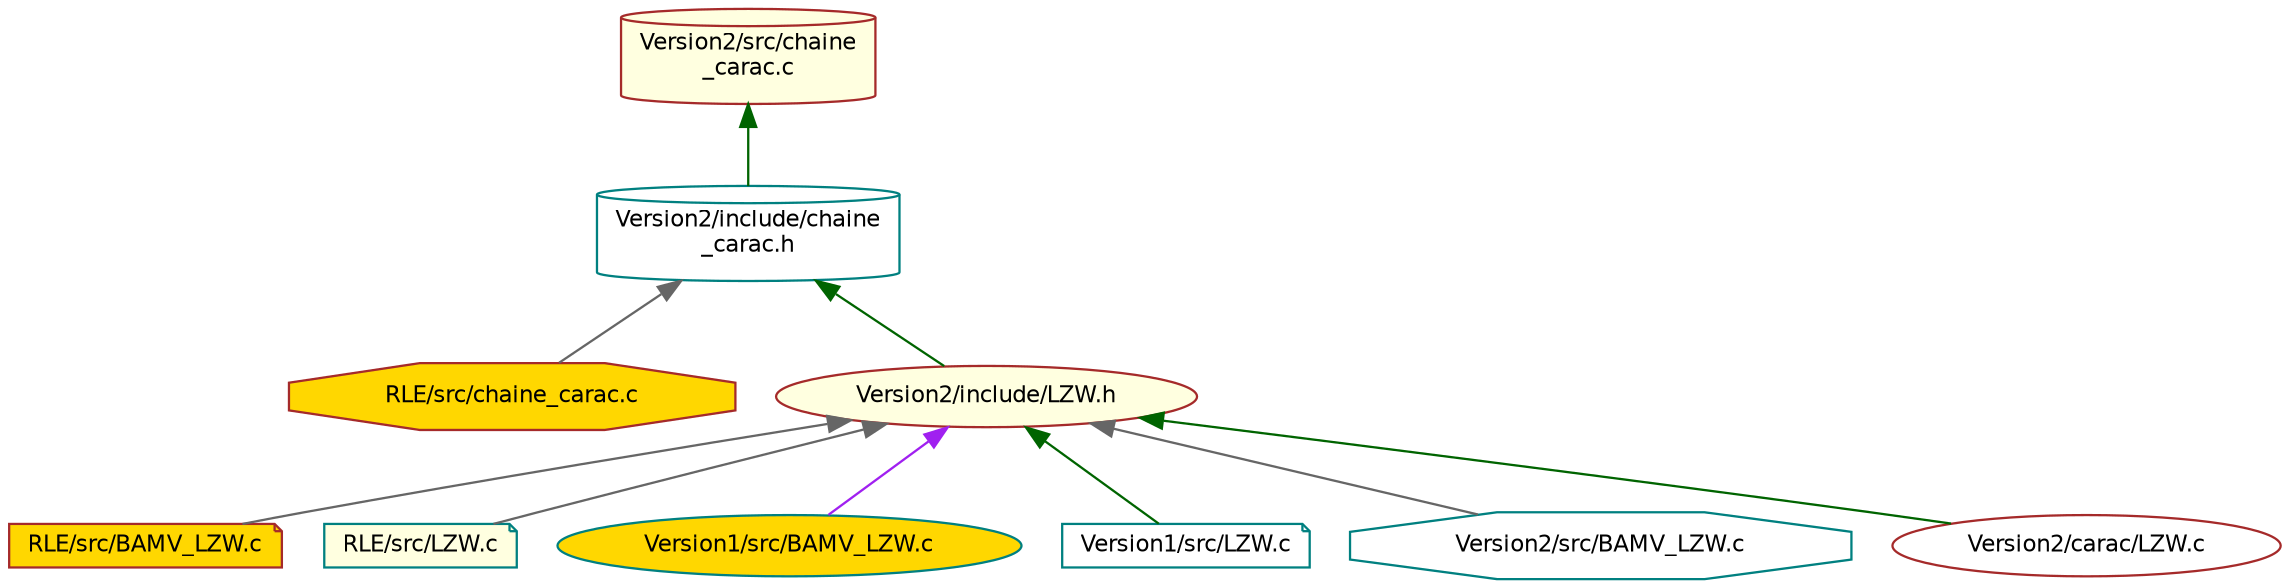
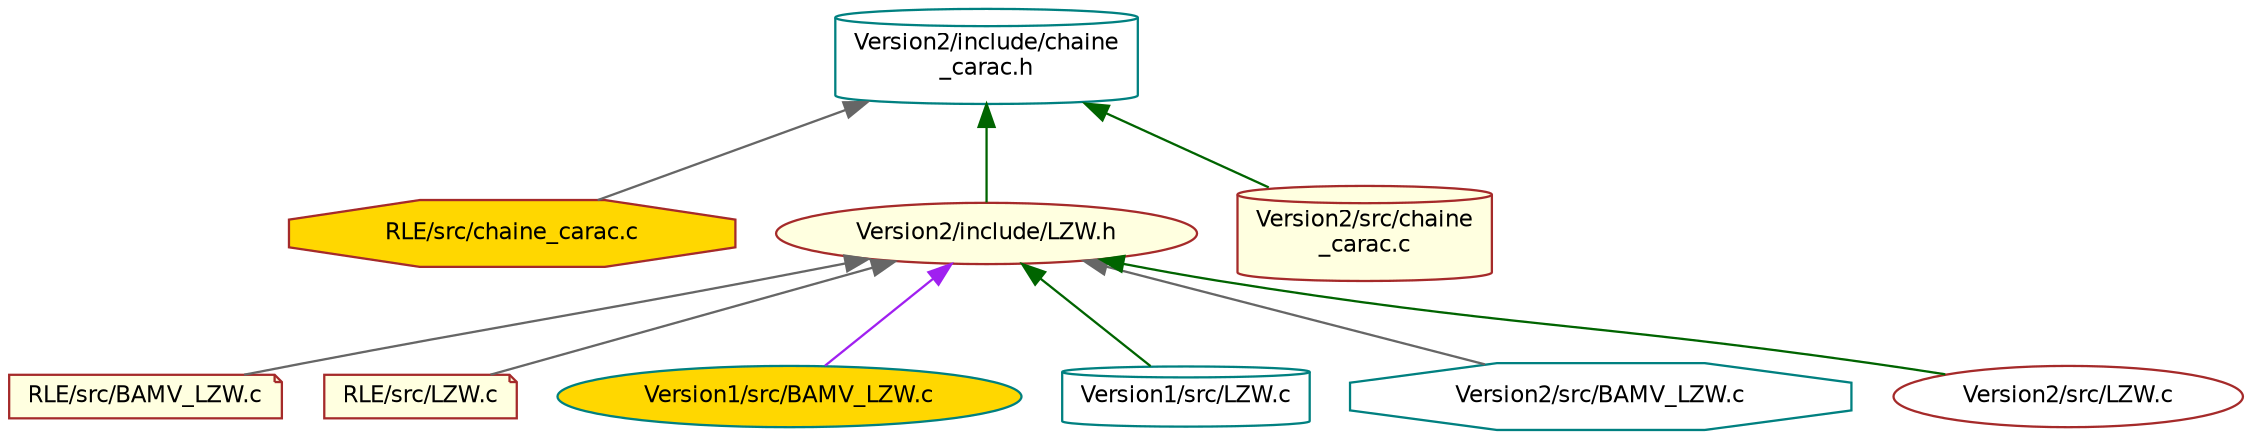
  digraph {
    node [color=brown fillcolor=white fontname=Helvetica fontsize=10 shape=ellipse style=filled]
    edge [color=gray40 dir=back fontname=Helvetica fontsize=10 labelfontname=Helvetica labelfontsize=10 style=solid]
    n1 [color=teal fontcolor=black height=0.2 label="Version2/include/chaine\l_carac.h" shape=cylinder width=0.4]
    n2 [fillcolor=gold height=0.2 label="RLE/src/chaine_carac.c" shape=octagon width=0.4]
    n3 [fillcolor=lightyellow height=0.2 label="Version2/include/LZW.h" width=0.4]
    n4 [fillcolor=lightyellow height=0.2 label="Version2/src/chaine\l_carac.c" shape=cylinder width=0.4]
-   n5 [fillcolor=gold height=0.2 label="RLE/src/BAMV_LZW.c" shape=note width=0.4]
-   n6 [color=teal fillcolor=lightyellow height=0.2 label="RLE/src/LZW.c" shape=note width=0.4]
+   n5 [fillcolor=lightyellow height=0.2 label="RLE/src/BAMV_LZW.c" shape=note width=0.4]
+   n6 [fillcolor=lightyellow height=0.2 label="RLE/src/LZW.c" shape=note width=0.4]
    n7 [color=teal fillcolor=gold height=0.2 label="Version1/src/BAMV_LZW.c" width=0.4]
-   n8 [color=teal height=0.2 label="Version1/src/LZW.c" shape=note width=0.4]
+   n8 [color=teal height=0.2 label="Version1/src/LZW.c" shape=cylinder width=0.4]
    n9 [color=teal height=0.2 label="Version2/src/BAMV_LZW.c" shape=octagon width=0.4]
-   n10 [height=0.2 label="Version2/carac/LZW.c" width=0.4]
+   n10 [height=0.2 label="Version2/src/LZW.c" width=0.4]
    n1 -> n2
    n1 -> n3 [color=darkgreen]
-   n4 -> n1 [color=darkgreen]
+   n1 -> n4 [color=darkgreen]
    n3 -> n5
    n3 -> n6
    n3 -> n7 [color=purple]
    n3 -> n8 [color=darkgreen]
    n3 -> n9
    n3 -> n10 [color=darkgreen]
  }
